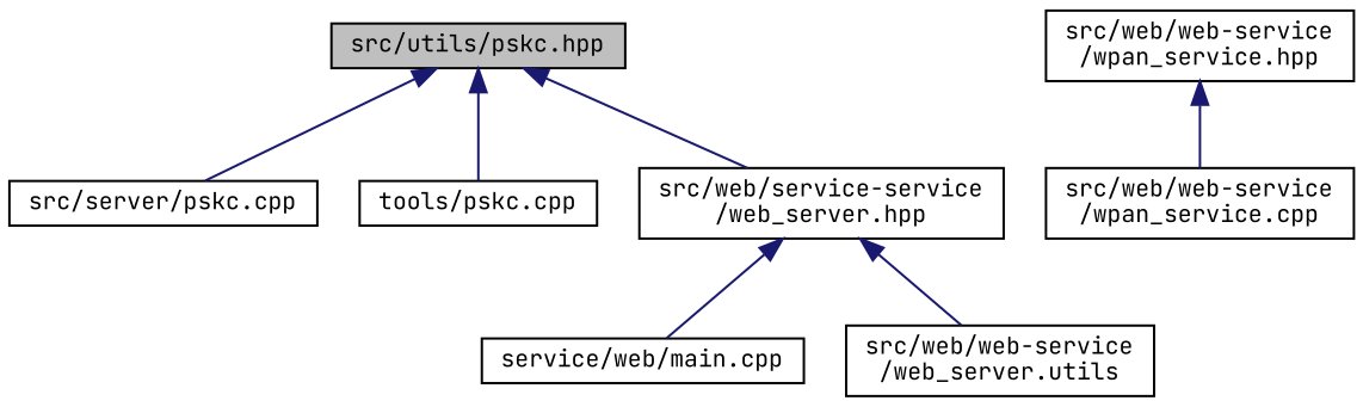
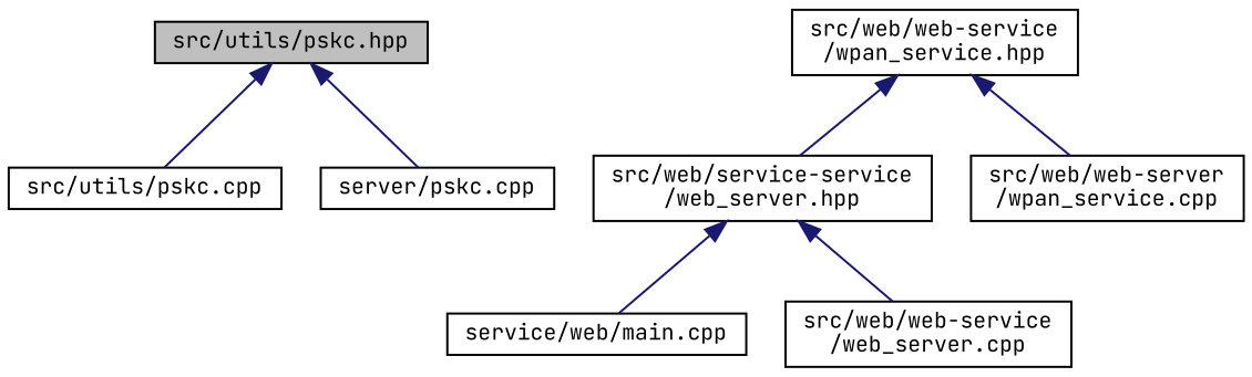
  digraph {
    fontname="JetBrains Mono"
    node [color=black fillcolor=white fontname="JetBrains Mono" fontsize=10 shape=record style=filled]
    edge [color=midnightblue dir=back fontname="JetBrains Mono" fontsize=10 labelfontname=Helvetica labelfontsize=10 style=solid]
    n1 [fillcolor=grey75 fontcolor=black height=0.2 label="src/utils/pskc.hpp" width=0.4]
-   n2 [height=0.2 label="src/server/pskc.cpp" width=0.4]
-   n3 [height=0.2 label="tools/pskc.cpp" width=0.4]
+   n2 [height=0.2 label="src/utils/pskc.cpp" width=0.4]
+   n3 [height=0.2 label="server/pskc.cpp" width=0.4]
    n4 [height=0.2 label="src/web/web-service\l/wpan_service.hpp" width=0.4]
    n5 [height=0.2 label="src/web/service-service\l/web_server.hpp" width=0.4]
-   n6 [height=0.2 label="src/web/web-service\l/wpan_service.cpp" width=0.4]
+   n6 [height=0.2 label="src/web/web-server\l/wpan_service.cpp" width=0.4]
    n7 [height=0.2 label="service/web/main.cpp" width=0.4]
-   n8 [height=0.2 label="src/web/web-service\l/web_server.utils" width=0.4]
+   n8 [height=0.2 label="src/web/web-service\l/web_server.cpp" width=0.4]
    n1 -> n2
    n1 -> n3
-   n1 -> n5
+   n4 -> n5
    n4 -> n6
    n5 -> n7
    n5 -> n8
  }
